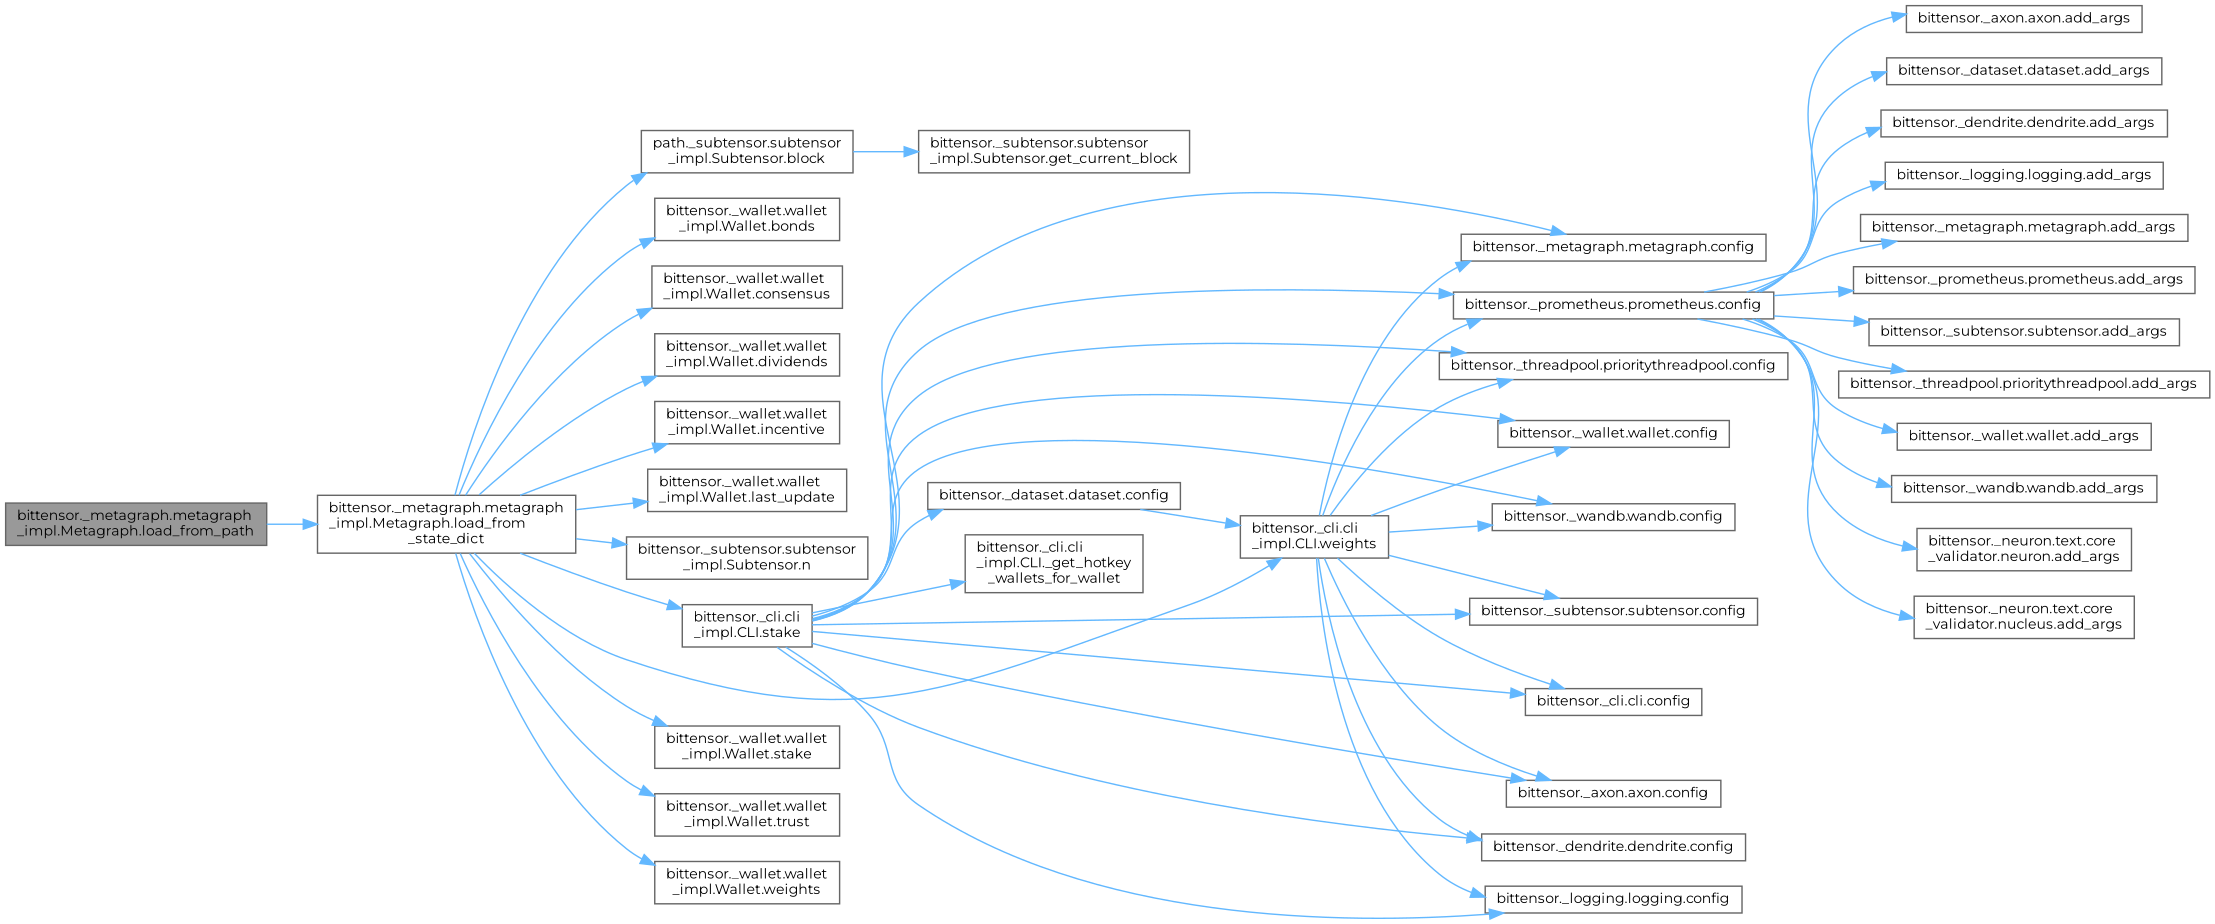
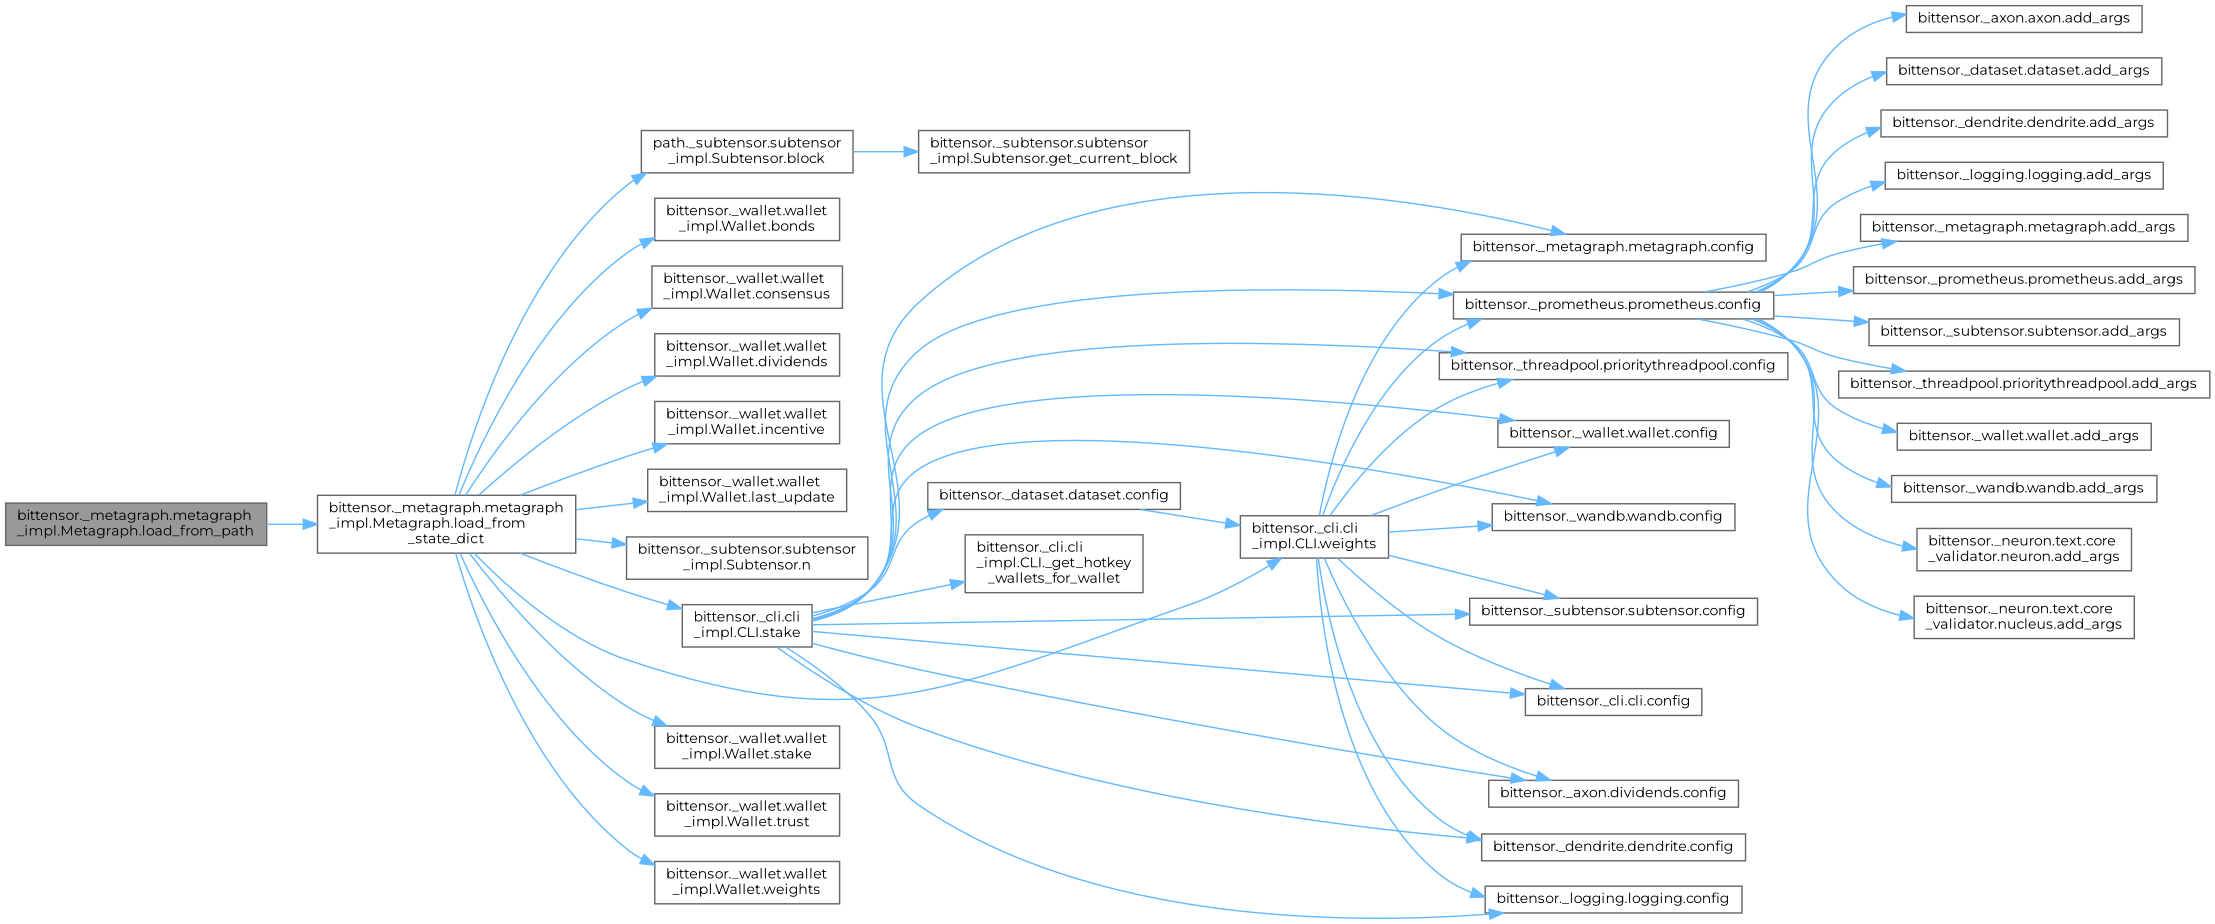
  digraph {
    fontname=Montserrat
    rankdir=LR
    node [color=grey40 fillcolor=white fontname=Montserrat fontsize=10 shape=box style=filled]
    edge [color=steelblue1 fontname=Montserrat fontsize=10 labelfontname=Helvetica labelfontsize=10 style=solid]
    n1 [color=gray40 fillcolor=grey60 fontcolor=black height=0.2 label="bittensor._metagraph.metagraph\l_impl.Metagraph.load_from_path" width=0.4]
    n2 [height=0.2 label="bittensor._metagraph.metagraph\l_impl.Metagraph.load_from\l_state_dict" width=0.4]
    n3 [height=0.2 label="path._subtensor.subtensor\l_impl.Subtensor.block" width=0.4]
    n4 [height=0.2 label="bittensor._wallet.wallet\l_impl.Wallet.bonds" width=0.4]
    n5 [height=0.2 label="bittensor._wallet.wallet\l_impl.Wallet.consensus" width=0.4]
    n6 [height=0.2 label="bittensor._wallet.wallet\l_impl.Wallet.dividends" width=0.4]
    n7 [height=0.2 label="bittensor._wallet.wallet\l_impl.Wallet.incentive" width=0.4]
    n8 [height=0.2 label="bittensor._wallet.wallet\l_impl.Wallet.last_update" width=0.4]
    n9 [height=0.2 label="bittensor._subtensor.subtensor\l_impl.Subtensor.n" width=0.4]
    n10 [height=0.2 label="bittensor._cli.cli\l_impl.CLI.stake" width=0.4]
    n11 [height=0.2 label="bittensor._wallet.wallet\l_impl.Wallet.stake" width=0.4]
    n12 [height=0.2 label="bittensor._wallet.wallet\l_impl.Wallet.trust" width=0.4]
    n13 [height=0.2 label="bittensor._cli.cli\l_impl.CLI.weights" width=0.4]
    n14 [height=0.2 label="bittensor._wallet.wallet\l_impl.Wallet.weights" width=0.4]
    n15 [height=0.2 label="bittensor._subtensor.subtensor\l_impl.Subtensor.get_current_block" width=0.4]
    n16 [height=0.2 label="bittensor._cli.cli\l_impl.CLI._get_hotkey\l_wallets_for_wallet" width=0.4]
    n17 [height=0.2 label="bittensor._subtensor.subtensor.config" width=0.4]
-   n18 [height=0.2 label="bittensor._axon.axon.config" width=0.4]
+   n18 [height=0.2 label="bittensor._axon.dividends.config" width=0.4]
    n19 [height=0.2 label="bittensor._dataset.dataset.config" width=0.4]
    n20 [height=0.2 label="bittensor._dendrite.dendrite.config" width=0.4]
    n21 [height=0.2 label="bittensor._logging.logging.config" width=0.4]
    n22 [height=0.2 label="bittensor._metagraph.metagraph.config" width=0.4]
    n23 [height=0.2 label="bittensor._prometheus.prometheus.config" width=0.4]
    n24 [height=0.2 label="bittensor._threadpool.prioritythreadpool.config" width=0.4]
    n25 [height=0.2 label="bittensor._wallet.wallet.config" width=0.4]
    n26 [height=0.2 label="bittensor._wandb.wandb.config" width=0.4]
    n27 [height=0.2 label="bittensor._cli.cli.config" width=0.4]
    n28 [height=0.2 label="bittensor._axon.axon.add_args" width=0.4]
    n29 [height=0.2 label="bittensor._dataset.dataset.add_args" width=0.4]
    n30 [height=0.2 label="bittensor._dendrite.dendrite.add_args" width=0.4]
    n31 [height=0.2 label="bittensor._logging.logging.add_args" width=0.4]
    n32 [height=0.2 label="bittensor._metagraph.metagraph.add_args" width=0.4]
    n33 [height=0.2 label="bittensor._prometheus.prometheus.add_args" width=0.4]
    n34 [height=0.2 label="bittensor._subtensor.subtensor.add_args" width=0.4]
    n35 [height=0.2 label="bittensor._threadpool.prioritythreadpool.add_args" width=0.4]
    n36 [height=0.2 label="bittensor._wallet.wallet.add_args" width=0.4]
    n37 [height=0.2 label="bittensor._wandb.wandb.add_args" width=0.4]
    n38 [height=0.2 label="bittensor._neuron.text.core\l_validator.neuron.add_args" width=0.4]
    n39 [height=0.2 label="bittensor._neuron.text.core\l_validator.nucleus.add_args" width=0.4]
    n1 -> n2
    n2 -> n3
    n2 -> n4
    n2 -> n5
    n2 -> n6
    n2 -> n7
    n2 -> n8
    n2 -> n9
    n2 -> n10
    n2 -> n11
    n2 -> n12
    n2 -> n13
    n2 -> n14
    n3 -> n15
    n10 -> n16
    n10 -> n17
    n10 -> n18
    n10 -> n19
    n10 -> n20
    n10 -> n21
    n10 -> n22
    n10 -> n23
    n10 -> n24
    n10 -> n25
    n10 -> n26
    n10 -> n27
    n13 -> n17
    n13 -> n18
    n13 -> n20
    n13 -> n21
    n13 -> n22
    n13 -> n23
    n13 -> n24
    n13 -> n25
    n13 -> n26
    n13 -> n27
    n19 -> n13
    n23 -> n28
    n23 -> n29
    n23 -> n30
    n23 -> n31
    n23 -> n32
    n23 -> n33
    n23 -> n34
    n23 -> n35
    n23 -> n36
    n23 -> n37
    n23 -> n38
    n23 -> n39
  }
